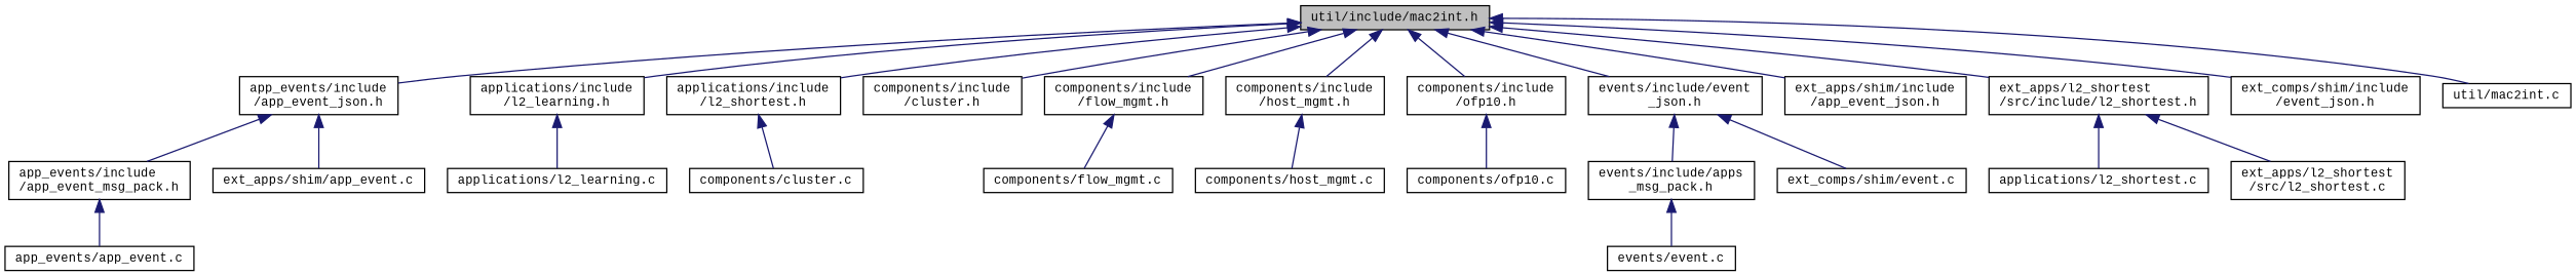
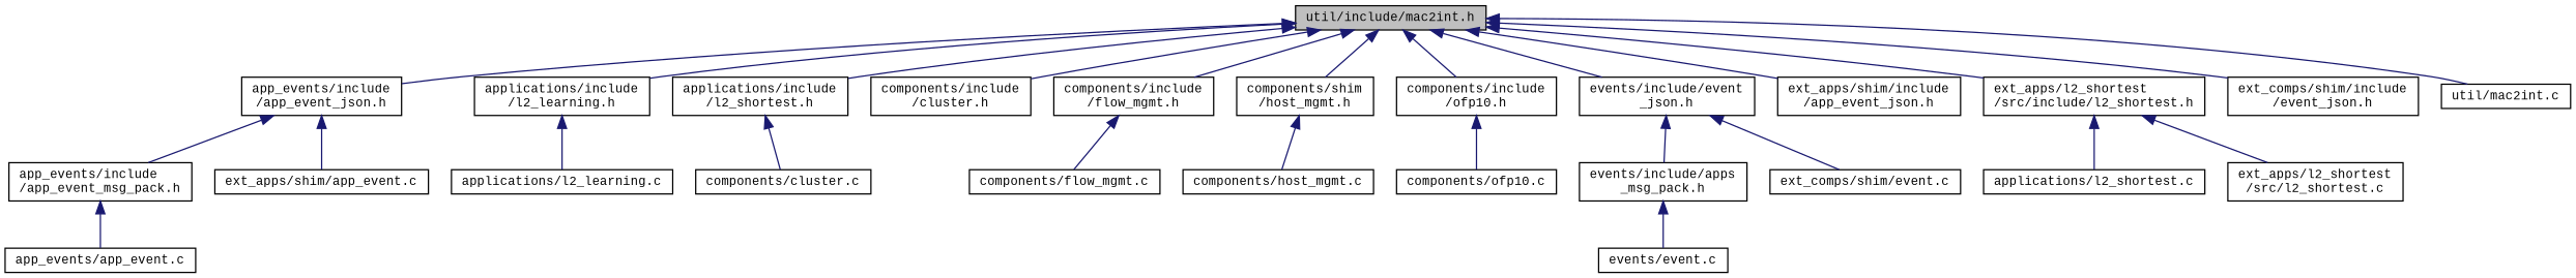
  digraph {
    fontname="Liberation Mono"
    node [color=black fillcolor=white fontname="Liberation Mono" fontsize=10 shape=record style=filled]
    edge [color=midnightblue dir=back fontname="Liberation Mono" fontsize=10 labelfontname=Helvetica labelfontsize=10 style=solid]
    n1 [fillcolor=grey75 fontcolor=black height=0.2 label="util/include/mac2int.h" width=0.4]
    n2 [height=0.2 label="app_events/include\l/app_event_json.h" width=0.4]
    n3 [height=0.2 label="applications/include\l/l2_learning.h" width=0.4]
    n4 [height=0.2 label="applications/include\l/l2_shortest.h" width=0.4]
    n5 [height=0.2 label="components/include\l/cluster.h" width=0.4]
    n6 [height=0.2 label="components/include\l/flow_mgmt.h" width=0.4]
-   n7 [height=0.2 label="components/include\l/host_mgmt.h" width=0.4]
+   n7 [height=0.2 label="components/shim\l/host_mgmt.h" width=0.4]
    n8 [height=0.2 label="components/include\l/ofp10.h" width=0.4]
    n9 [height=0.2 label="events/include/event\l_json.h" width=0.4]
    n10 [height=0.2 label="ext_apps/shim/include\l/app_event_json.h" width=0.4]
    n11 [height=0.2 label="ext_apps/l2_shortest\l/src/include/l2_shortest.h" width=0.4]
    n12 [height=0.2 label="ext_comps/shim/include\l/event_json.h" width=0.4]
    n13 [height=0.2 label="util/mac2int.c" width=0.4]
    n14 [height=0.2 label="app_events/include\l/app_event_msg_pack.h" width=0.4]
    n15 [height=0.2 label="ext_apps/shim/app_event.c" width=0.4]
    n16 [height=0.2 label="applications/l2_learning.c" width=0.4]
    n17 [height=0.2 label="components/cluster.c" width=0.4]
    n18 [height=0.2 label="components/flow_mgmt.c" width=0.4]
    n19 [height=0.2 label="components/host_mgmt.c" width=0.4]
    n20 [height=0.2 label="components/ofp10.c" width=0.4]
    n21 [height=0.2 label="events/include/apps\l_msg_pack.h" width=0.4]
    n22 [height=0.2 label="ext_comps/shim/event.c" width=0.4]
    n23 [height=0.2 label="applications/l2_shortest.c" width=0.4]
    n24 [height=0.2 label="ext_apps/l2_shortest\l/src/l2_shortest.c" width=0.4]
    n25 [height=0.2 label="app_events/app_event.c" width=0.4]
    n26 [height=0.2 label="events/event.c" width=0.4]
    n1 -> n2
    n1 -> n3
    n1 -> n4
    n1 -> n5
    n1 -> n6
    n1 -> n7
    n1 -> n8
    n1 -> n9
    n1 -> n10
    n1 -> n11
    n1 -> n12
    n1 -> n13
    n2 -> n14
    n2 -> n15
    n3 -> n16
    n4 -> n17
    n6 -> n18
    n7 -> n19
    n8 -> n20
    n9 -> n21
    n9 -> n22
    n11 -> n23
    n11 -> n24
    n14 -> n25
    n21 -> n26
  }
